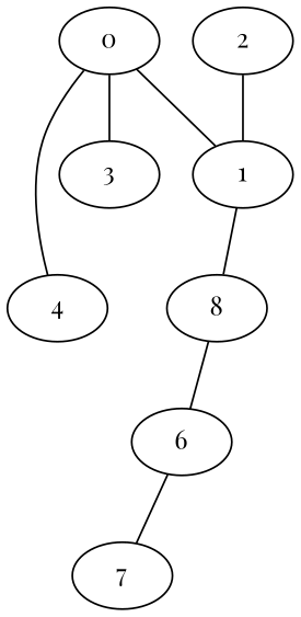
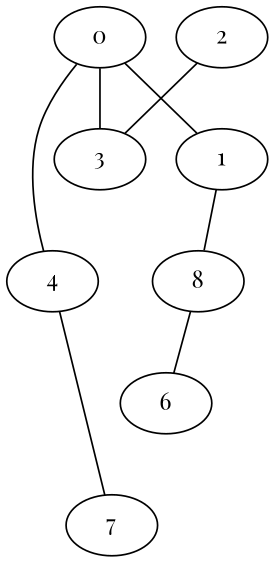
  digraph {
    fontname="Playfair Display"
    node [fontname="Playfair Display"]
    edge [arrowhead=none fontname="Playfair Display"]
    n1 [label=0]
    n2 [label=1]
    n3 [label=3]
    n4 [label=4]
    n5 [label=8]
    n6 [label=6]
    n7 [label=2]
    n8 [label=7]
    n1 -> n2
    n1 -> n3
    n1 -> n4
    n2 -> n5
    n5 -> n6
-   n6 -> n8
-   n7 -> n2
+   n4 -> n8
+   n7 -> n3
  }
